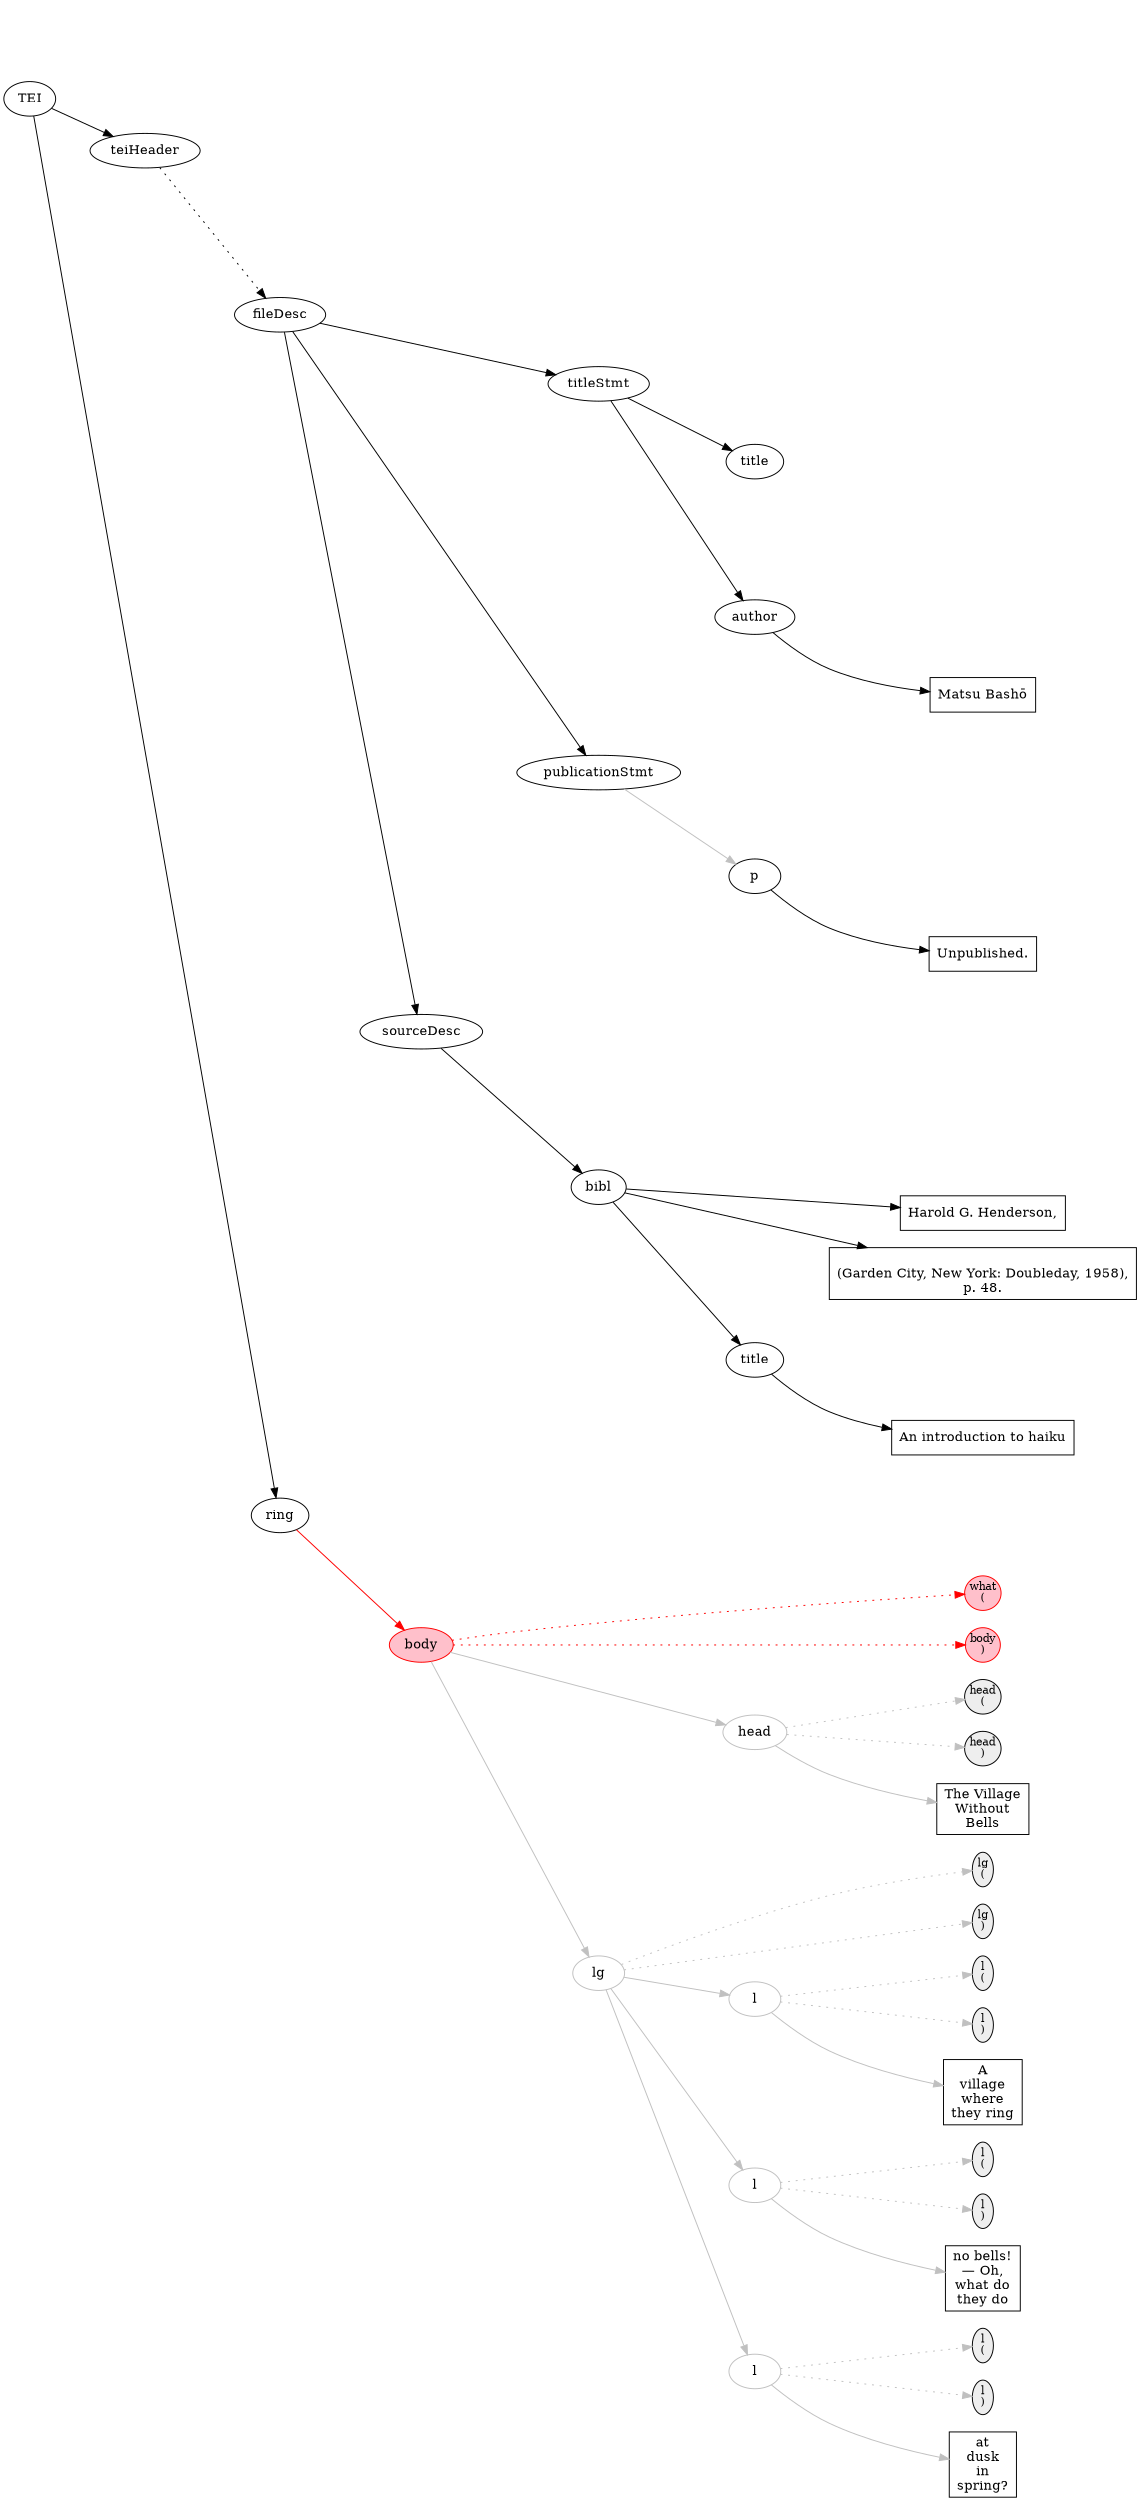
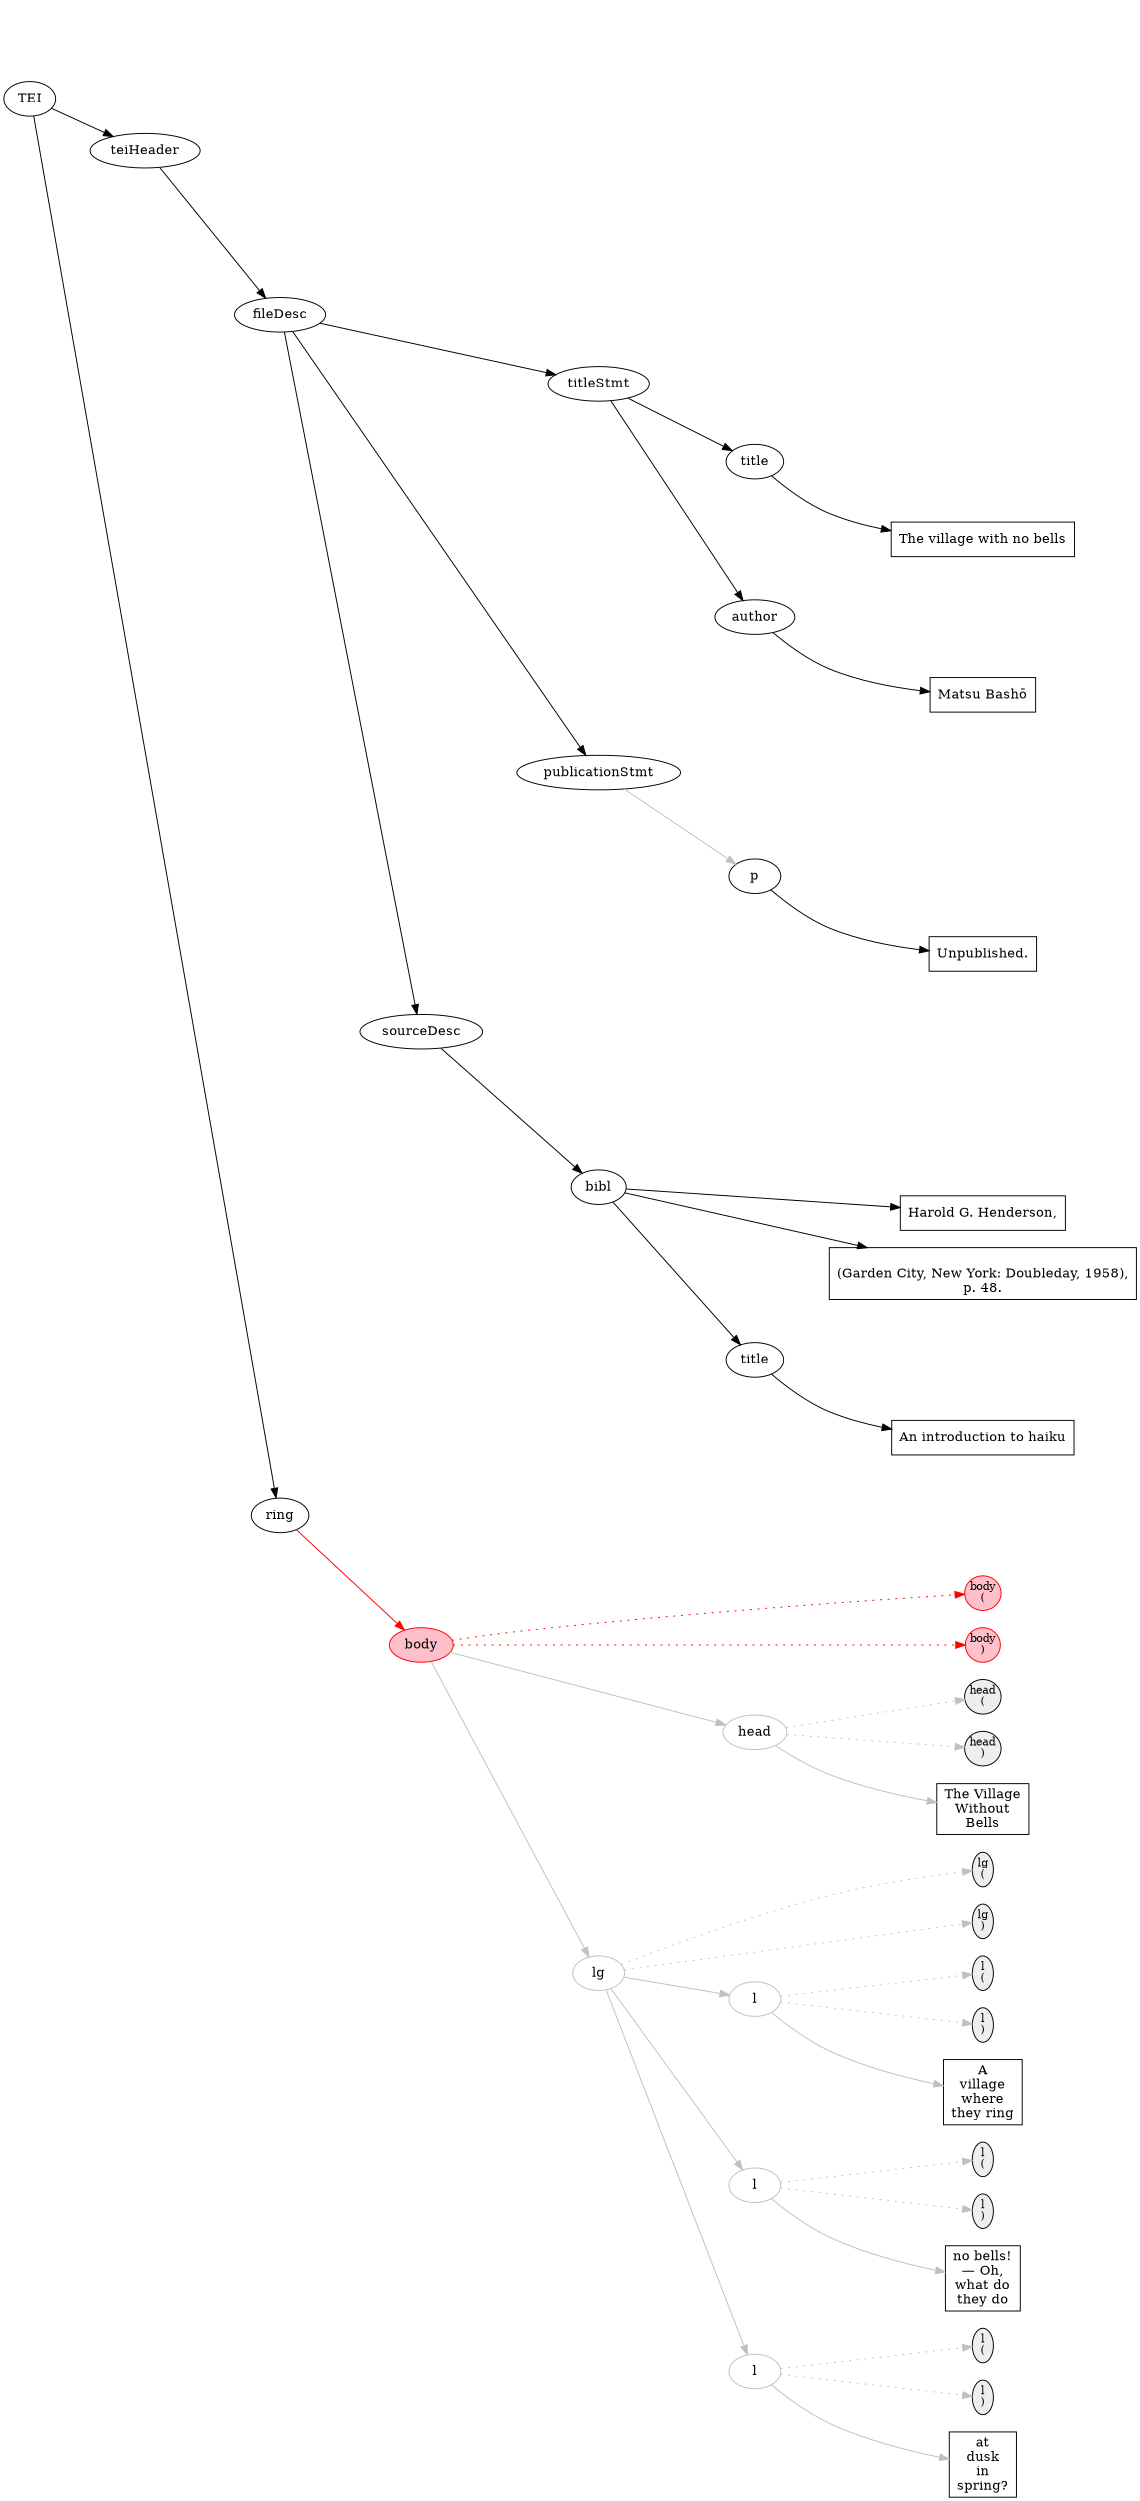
  digraph {
    rankdir=LR
    node [color=black fillcolor="#EEEEEE" fontsize=11 margin=0 ordering=out shape=ellipse]
    edge [color=black style=solid]
    n1 [color=transparent label="TEI\n(" style=invis width=0.3]
    n2 [color=transparent label="TEI\n)" style=invis width=0.3]
    n3 [color=transparent label="teiHeader\n(" style=invis width=0.3]
    n4 [color=transparent label="teiHeader\n)" style=invis width=0.3]
    n5 [color=transparent label="fileDesc\n(" style=invis width=0.3]
    n6 [color=transparent label="fileDesc\n)" style=invis width=0.3]
    n7 [color=transparent label="titleStmt\n(" style=invis width=0.3]
    n8 [color=transparent label="titleStmt\n)" style=invis width=0.3]
    n9 [color=transparent label="title\n(" style=invis width=0.3]
    n10 [color=transparent label="title\n)" style=invis width=0.3]
+   n11 [label="The village with no bells" shape=box fillcolor="" fontsize="" margin=""]
    n12 [color=transparent label="author\n(" style=invis width=0.3]
    n13 [color=transparent label="author\n)" style=invis width=0.3]
    n14 [label="Matsu Bashō" shape=box fillcolor="" fontsize="" margin=""]
    n15 [color=transparent label="publicationStmt\n(" style=invis width=0.3]
    n16 [color=transparent label="publicationStmt\n)" style=invis width=0.3]
    n17 [color=transparent label="p\n(" style=invis width=0.3]
    n18 [color=transparent label="p\n)" style=invis width=0.3]
    n19 [label="Unpublished." shape=box fillcolor="" fontsize="" margin=""]
    n20 [color=transparent label="sourceDesc\n(" style=invis width=0.3]
    n21 [color=transparent label="sourceDesc\n)" style=invis width=0.3]
    n22 [color=transparent label="bibl\n(" style=invis width=0.3]
    n23 [color=transparent label="bibl\n)" style=invis width=0.3]
    n24 [label="Harold G. Henderson,\n" shape=box fillcolor="" fontsize="" margin=""]
    n25 [color=transparent label="title\n(" style=invis width=0.3]
    n26 [color=transparent label="title\n)" style=invis width=0.3]
    n27 [label="An introduction to haiku" shape=box fillcolor="" fontsize="" margin=""]
    n28 [label="\n(Garden City, New York: Doubleday, 1958),\np. 48." shape=box fillcolor="" fontsize="" margin=""]
    n29 [color=transparent label="text\n(" style=invis width=0.3]
    n30 [color=transparent label="text\n)" style=invis width=0.3]
-   n31 [color=red fillcolor=pink label="what\n(" style=filled width=0.3]
+   n31 [color=red fillcolor=pink label="body\n(" style=filled width=0.3]
    n32 [color=red fillcolor=pink label="body\n)" style=filled width=0.3]
    n33 [label="head\n(" style=filled width=0.3]
    n34 [label="head\n)" style=filled width=0.3]
    n35 [label="The Village\nWithout\nBells" shape=box fillcolor="" fontsize="" margin=""]
    n36 [label="lg\n(" style=filled width=0.3]
    n37 [label="lg\n)" style=filled width=0.3]
    n38 [label="l\n(" style=filled width=0.3]
    n39 [label="l\n)" style=filled width=0.3]
    n40 [label="A\nvillage\nwhere\nthey ring" shape=box fillcolor="" fontsize="" margin=""]
    n41 [label="l\n(" style=filled width=0.3]
    n42 [label="l\n)" style=filled width=0.3]
    n43 [label="no bells!\n— Oh,\nwhat do\nthey do" shape=box fillcolor="" fontsize="" margin=""]
    n44 [label="l\n(" style=filled width=0.3]
    n45 [label="l\n)" style=filled width=0.3]
    n46 [label="at\ndusk\nin\nspring?" shape=box fillcolor="" fontsize="" margin=""]
    n47 [label=TEI shape=oval fillcolor="" fontsize="" margin=""]
    n48 [label=teiHeader shape=oval fillcolor="" fontsize="" margin=""]
    n49 [label=ring shape=oval fillcolor="" fontsize="" margin=""]
    n50 [label=fileDesc shape=oval fillcolor="" fontsize="" margin=""]
    n51 [color=red fillcolor=pink label=body shape=oval style=filled fontsize="" margin=""]
    n52 [label=titleStmt shape=oval fillcolor="" fontsize="" margin=""]
    n53 [label=publicationStmt shape=oval fillcolor="" fontsize="" margin=""]
    n54 [label=sourceDesc shape=oval fillcolor="" fontsize="" margin=""]
    n55 [label=title shape=oval fillcolor="" fontsize="" margin=""]
    n56 [label=author shape=oval fillcolor="" fontsize="" margin=""]
    n57 [label=p shape=oval fillcolor="" fontsize="" margin=""]
    n58 [label=bibl shape=oval fillcolor="" fontsize="" margin=""]
    n59 [label=title shape=oval fillcolor="" fontsize="" margin=""]
    n60 [color=gray label=head shape=oval fillcolor="" fontsize="" margin=""]
    n61 [color=gray label=lg shape=oval fillcolor="" fontsize="" margin=""]
    n62 [color=gray label=l shape=oval fillcolor="" fontsize="" margin=""]
    n63 [color=gray label=l shape=oval fillcolor="" fontsize="" margin=""]
    n64 [color=gray label=l shape=oval fillcolor="" fontsize="" margin=""]
    subgraph sub_1 {
      rank=same
      n1
      n2
      n3
      n4
      n5
      n6
      n7
      n8
      n9
      n10
+     n11
      n12
      n13
      n14
      n15
      n16
      n17
      n18
      n19
      n20
      n21
      n22
      n23
      n24
      n25
      n26
      n27
      n28
      n29
      n30
      n31
      n32
      n33
      n34
      n35
      n36
      n37
      n38
      n39
      n40
      n41
      n42
      n43
      n44
      n45
      n46
    }
    n47 -> n1 [arrowhead=none style=invis]
    n47 -> n2 [arrowhead=none style=invis]
    n47 -> n48
    n47 -> n49
    n48 -> n3 [arrowhead=none style=invis]
    n48 -> n4 [arrowhead=none style=invis]
-   n48 -> n50 [style=dotted]
+   n48 -> n50
    n49 -> n29 [arrowhead=none style=invis]
    n49 -> n30 [arrowhead=none style=invis]
    n49 -> n51 [color=red]
    n50 -> n5 [arrowhead=none style=invis]
    n50 -> n6 [arrowhead=none style=invis]
    n50 -> n52
    n50 -> n53
    n50 -> n54
    n51 -> n31 [color=red style=dotted]
    n51 -> n32 [color=red style=dotted]
    n51 -> n60 [color=gray]
    n51 -> n61 [color=gray]
    n52 -> n7 [arrowhead=none style=invis]
    n52 -> n8 [arrowhead=none style=invis]
    n52 -> n55
    n52 -> n56
    n53 -> n15 [arrowhead=none style=invis]
    n53 -> n16 [arrowhead=none style=invis]
    n53 -> n57 [color=gray]
    n54 -> n20 [arrowhead=none style=invis]
    n54 -> n21 [arrowhead=none style=invis]
    n54 -> n58
    n55 -> n9 [arrowhead=none style=invis]
    n55 -> n10 [arrowhead=none style=invis]
+   n55 -> n11
    n56 -> n12 [arrowhead=none style=invis]
    n56 -> n13 [arrowhead=none style=invis]
    n56 -> n14
    n57 -> n17 [arrowhead=none style=invis]
    n57 -> n18 [arrowhead=none style=invis]
    n57 -> n19
    n58 -> n22 [arrowhead=none style=invis]
    n58 -> n23 [arrowhead=none style=invis]
    n58 -> n24
    n58 -> n28
    n58 -> n59
    n59 -> n25 [arrowhead=none style=invis]
    n59 -> n26 [arrowhead=none style=invis]
    n59 -> n27
    n60 -> n33 [color=gray style=dotted]
    n60 -> n34 [color=gray style=dotted]
    n60 -> n35 [color=gray]
    n61 -> n36 [color=gray style=dotted]
    n61 -> n37 [color=gray style=dotted]
    n61 -> n62 [color=gray]
    n61 -> n63 [color=gray]
    n61 -> n64 [color=gray]
    n62 -> n38 [color=gray style=dotted]
    n62 -> n39 [color=gray style=dotted]
    n62 -> n40 [color=gray]
    n63 -> n41 [color=gray style=dotted]
    n63 -> n42 [color=gray style=dotted]
    n63 -> n43 [color=gray]
    n64 -> n44 [color=gray style=dotted]
    n64 -> n45 [color=gray style=dotted]
    n64 -> n46 [color=gray]
  }
